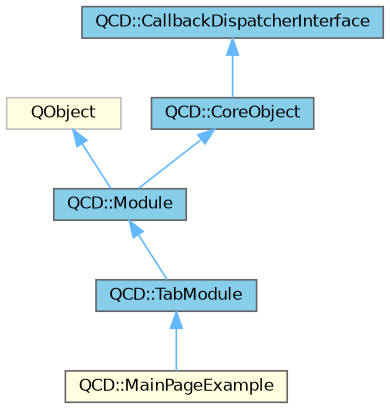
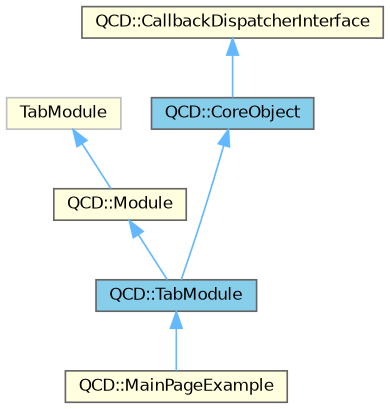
  digraph {
    node [color=gray40 fillcolor=skyblue fontname=Helvetica fontsize=10 shape=box style=filled]
    edge [color=steelblue1 dir=back fontname=Helvetica fontsize=10 labelfontname=Helvetica labelfontsize=10 style=solid]
    n1 [fillcolor=lightyellow fontcolor=black height=0.2 label="QCD::MainPageExample" width=0.4]
    n2 [height=0.2 label="QCD::TabModule" width=0.4]
-   n3 [height=0.2 label="QCD::Module" width=0.4]
-   n4 [color=grey75 fillcolor=lightyellow height=0.2 label=QObject width=0.4]
+   n3 [fillcolor=lightyellow height=0.2 label="QCD::Module" width=0.4]
+   n4 [color=grey75 fillcolor=lightyellow height=0.2 label=TabModule width=0.4]
    n5 [height=0.2 label="QCD::CoreObject" width=0.4]
-   n6 [height=0.2 label="QCD::CallbackDispatcherInterface" width=0.4]
+   n6 [fillcolor=lightyellow height=0.2 label="QCD::CallbackDispatcherInterface" width=0.4]
    n2 -> n1
    n3 -> n2
    n4 -> n3
-   n5 -> n3
+   n5 -> n2
    n6 -> n5
  }
